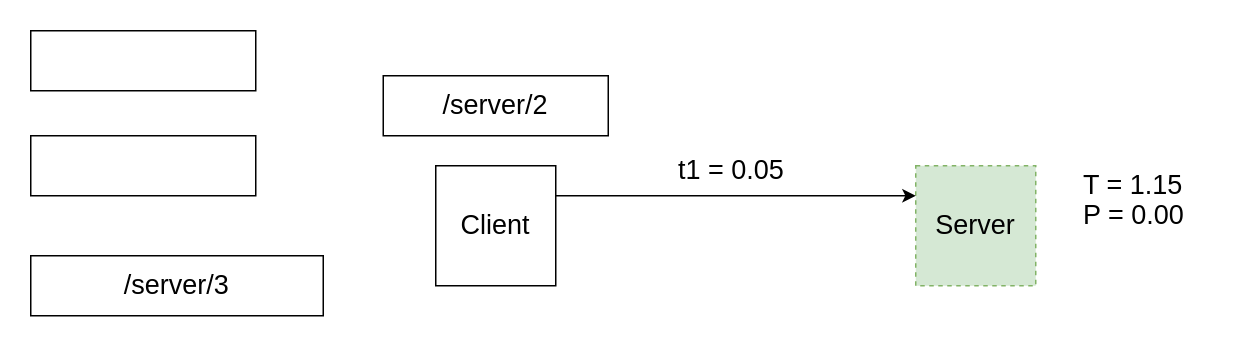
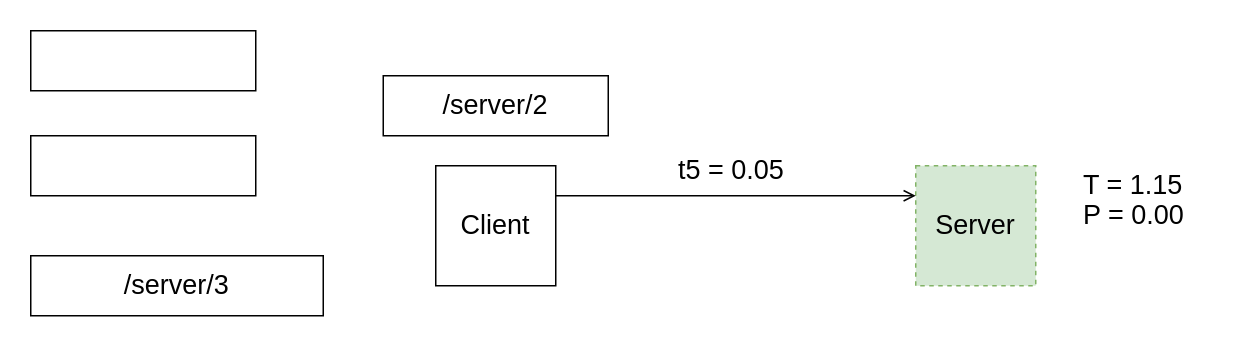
  <mxCell id="0" />
  <mxCell id="1" parent="0" />
  <mxCell id="2" value="&lt;span style=&quot;white-space: normal&quot;&gt;&lt;font style=&quot;font-size: 18px&quot;&gt;/server/2&lt;/font&gt;&lt;/span&gt;" style="rounded=0;whiteSpace=wrap;html=1;" parent="1" vertex="1"><mxGeometry x="255" y="50" width="150" height="40" as="geometry" /></mxCell>
  <mxCell id="3" value="&lt;span style=&quot;white-space: normal&quot;&gt;&lt;font style=&quot;font-size: 18px&quot;&gt;/server/3&lt;/font&gt;&lt;/span&gt;" style="rounded=0;whiteSpace=wrap;html=1;" parent="1" vertex="1"><mxGeometry x="20" y="170" width="195" height="40" as="geometry" /></mxCell>
  <mxCell id="4" value="&lt;font style=&quot;font-size: 18px&quot;&gt;Client&lt;/font&gt;" style="whiteSpace=wrap;html=1;aspect=fixed;" parent="1" vertex="1"><mxGeometry x="290" y="110" width="80" height="80" as="geometry" /></mxCell>
  <mxCell id="5" value="&lt;font style=&quot;font-size: 18px&quot;&gt;Server&lt;/font&gt;" style="whiteSpace=wrap;html=1;aspect=fixed;fillColor=#d5e8d4;strokeColor=#82b366;dashed=1;" parent="1" vertex="1"><mxGeometry x="610" y="110" width="80" height="80" as="geometry" /></mxCell>
- <mxCell id="6" value="" style="endArrow=classic;html=1;exitX=1;exitY=0.25;exitDx=0;exitDy=0;entryX=0;entryY=0.25;entryDx=0;entryDy=0;" parent="1" source="4" target="5" edge="1"><mxGeometry width="50" height="50" relative="1" as="geometry"><mxPoint x="410" y="170" as="sourcePoint" /><mxPoint x="460" y="120" as="targetPoint" /></mxGeometry></mxCell>
- <mxCell id="7" value="&lt;font style=&quot;font-size: 18px&quot;&gt;t1 = 0.05&lt;/font&gt;" style="text;html=1;resizable=0;points=[];autosize=1;align=left;verticalAlign=top;spacingTop=-4;" parent="1" vertex="1"><mxGeometry x="450" y="100" width="90" height="20" as="geometry" /></mxCell>
+ <mxCell id="6" value="" style="endArrow=open;html=1;exitX=1;exitY=0.25;exitDx=0;exitDy=0;entryX=0;entryY=0.25;entryDx=0;entryDy=0;" parent="1" source="4" target="5" edge="1"><mxGeometry width="50" height="50" relative="1" as="geometry"><mxPoint x="410" y="170" as="sourcePoint" /><mxPoint x="460" y="120" as="targetPoint" /></mxGeometry></mxCell>
+ <mxCell id="7" value="&lt;font style=&quot;font-size: 18px&quot;&gt;t5 = 0.05&lt;/font&gt;" style="text;html=1;resizable=0;points=[];autosize=1;align=left;verticalAlign=top;spacingTop=-4;" parent="1" vertex="1"><mxGeometry x="450" y="100" width="90" height="20" as="geometry" /></mxCell>
  <mxCell id="8" value="&lt;font style=&quot;font-size: 18px&quot;&gt;T = 1.15&lt;/font&gt;" style="text;html=1;resizable=0;points=[];autosize=1;align=left;verticalAlign=top;spacingTop=-4;" parent="1" vertex="1"><mxGeometry x="720" y="110" width="80" height="20" as="geometry" /></mxCell>
  <mxCell id="9" value="&lt;font style=&quot;font-size: 18px&quot;&gt;P = 0.00&lt;/font&gt;" style="text;html=1;resizable=0;points=[];autosize=1;align=left;verticalAlign=top;spacingTop=-4;" parent="1" vertex="1"><mxGeometry x="720" y="130" width="80" height="20" as="geometry" /></mxCell>
  <mxCell id="10" value="" style="rounded=0;whiteSpace=wrap;html=1;" vertex="1" parent="1"><mxGeometry x="20" y="20" width="150" height="40" as="geometry" /></mxCell>
  <mxCell id="11" value="" style="rounded=0;whiteSpace=wrap;html=1;" vertex="1" parent="1"><mxGeometry x="20" y="90" width="150" height="40" as="geometry" /></mxCell>
